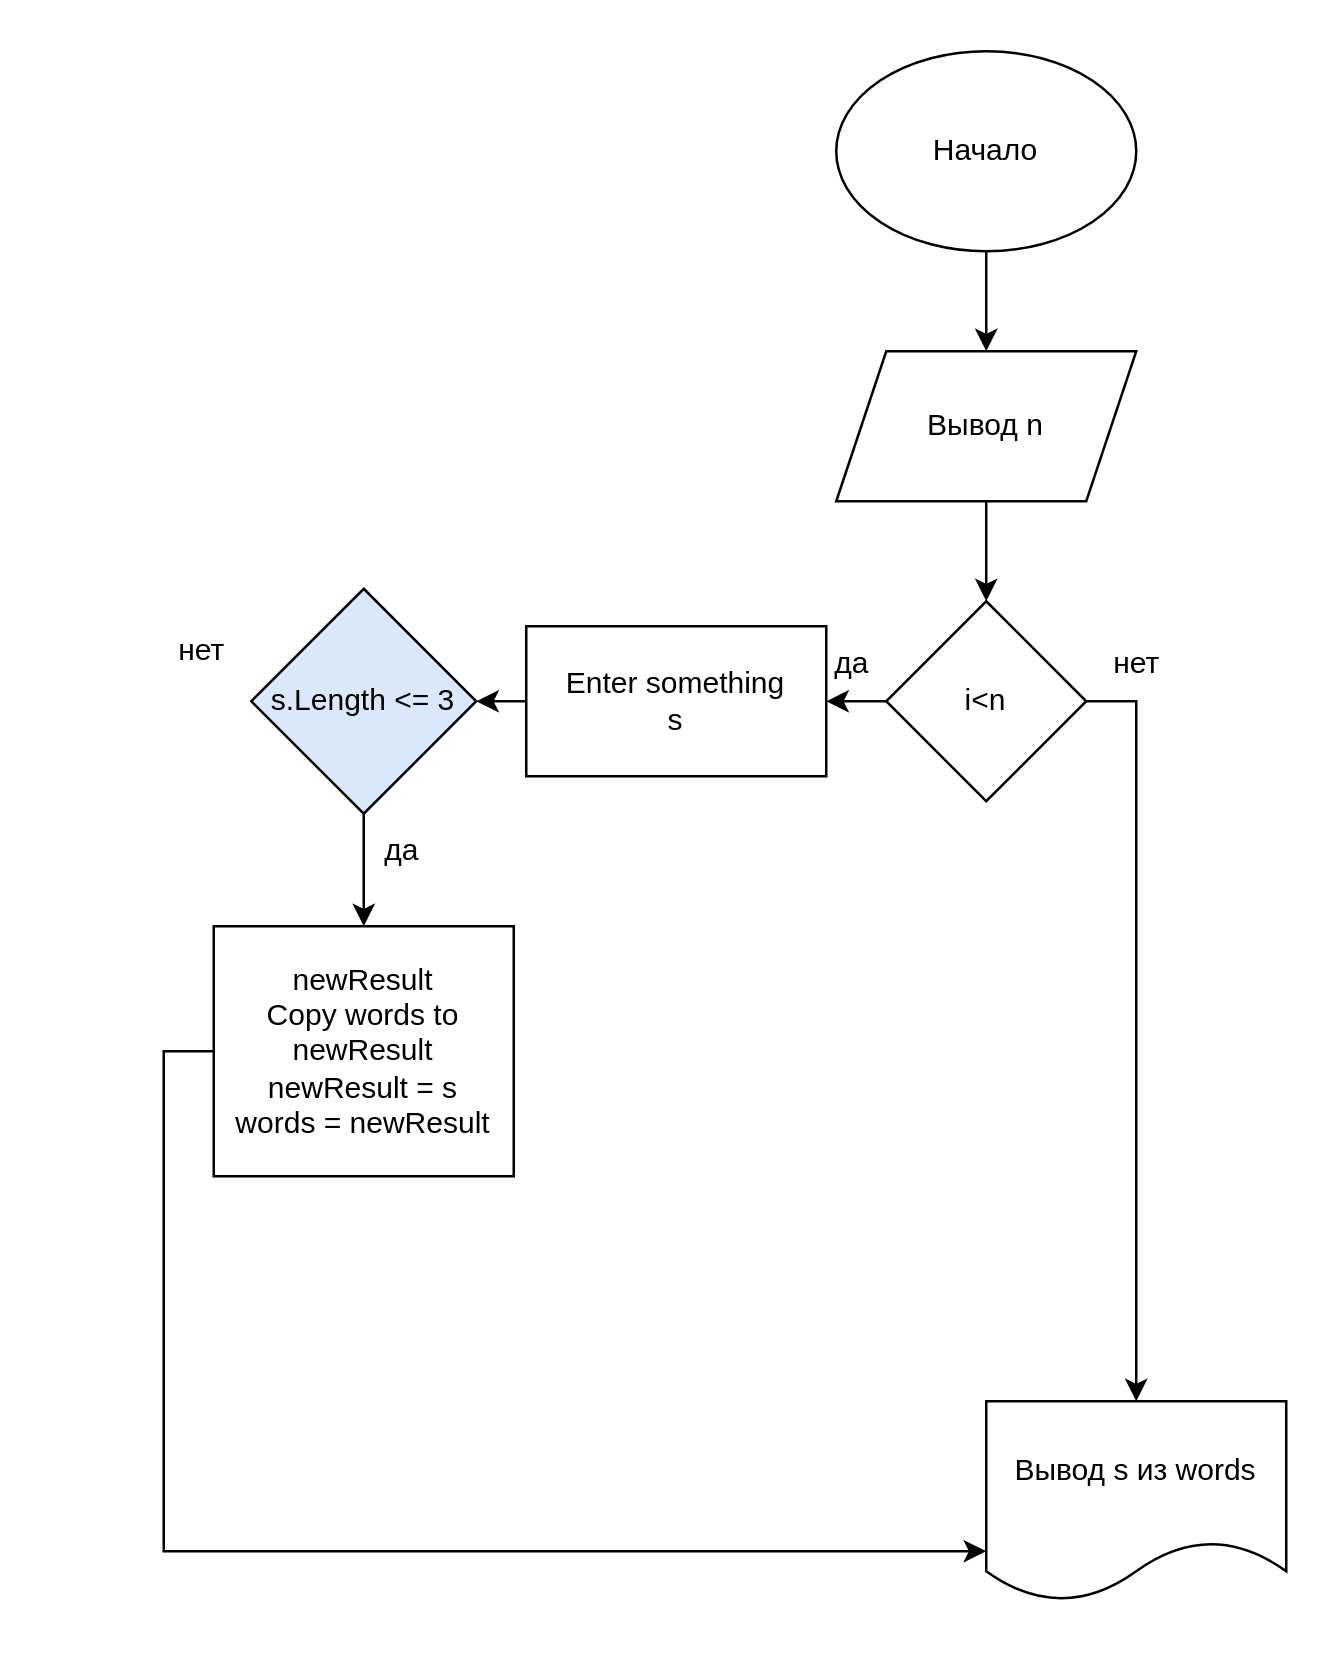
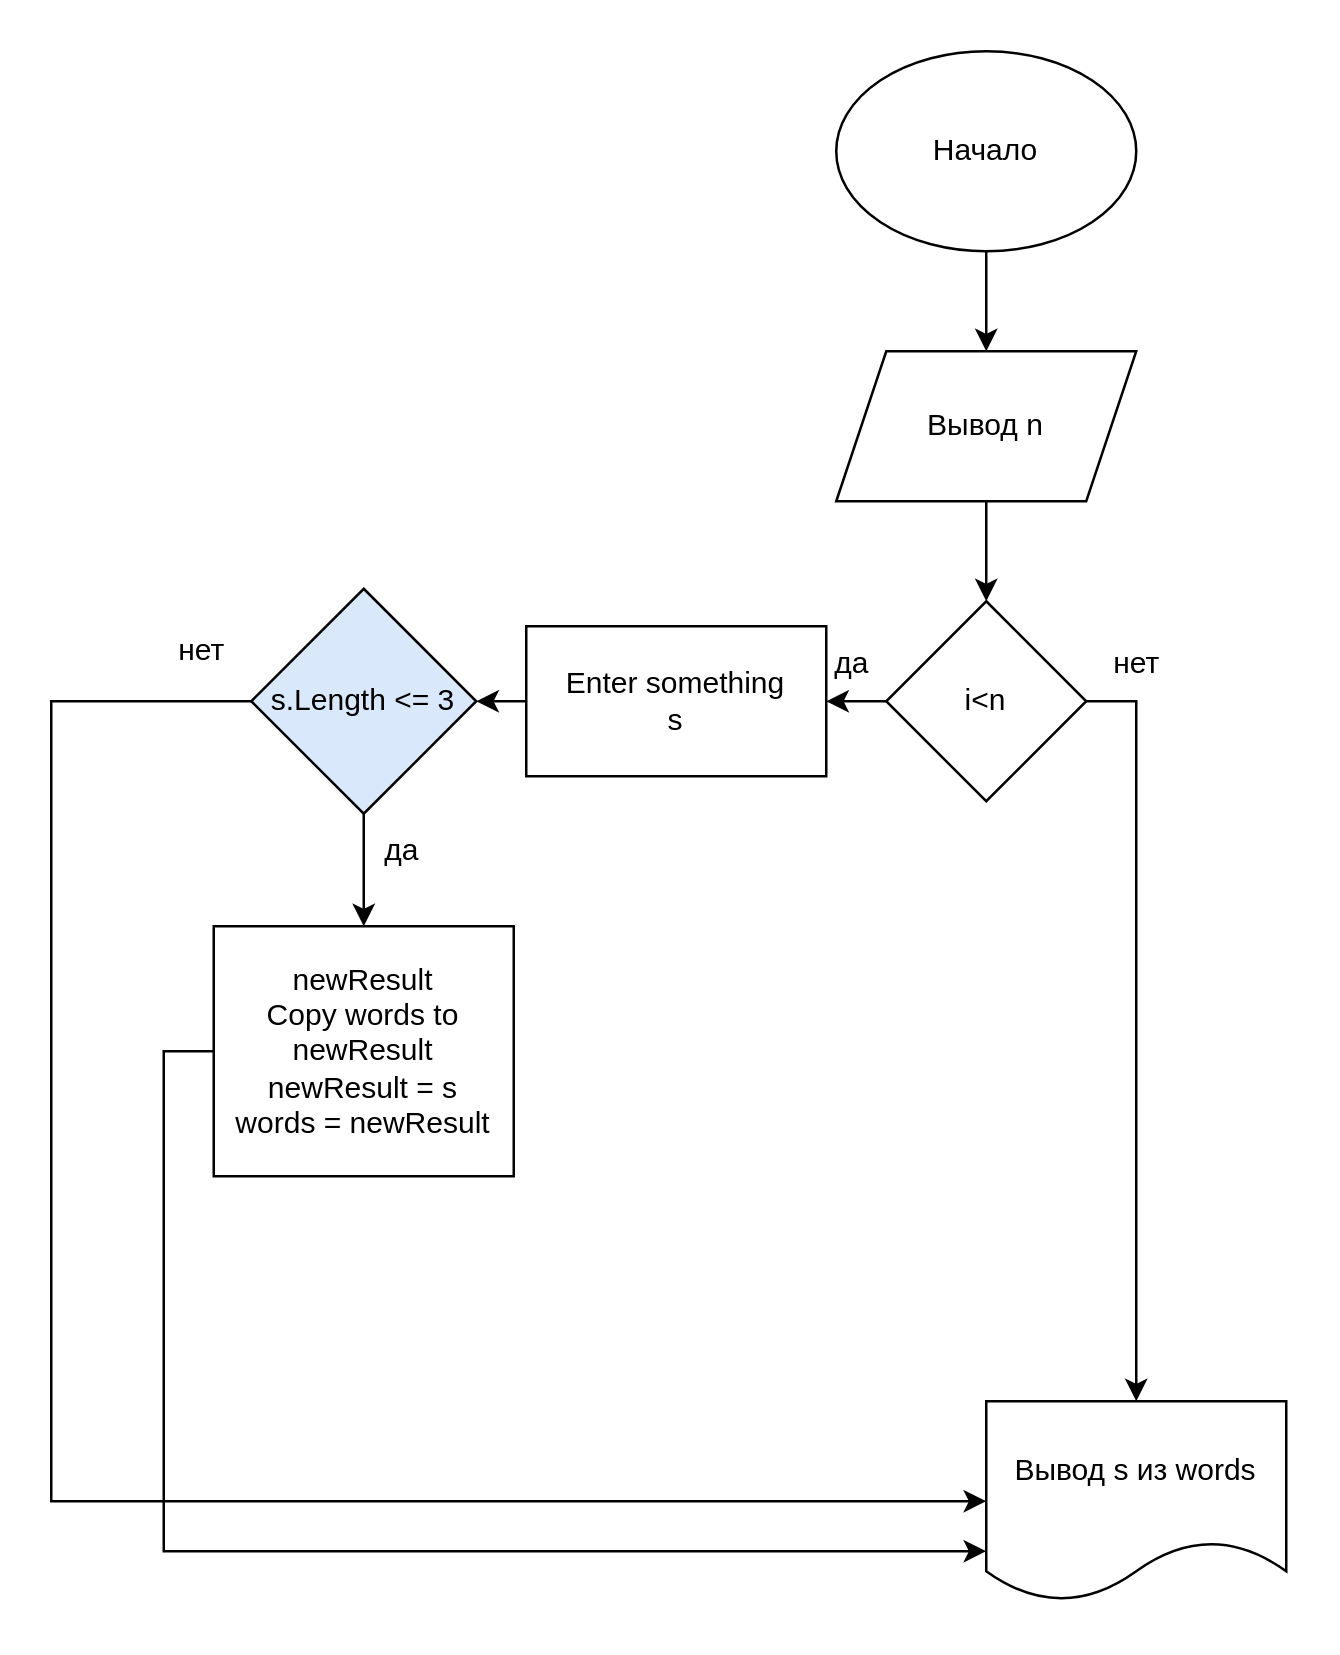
  <mxCell id="0" />
  <mxCell id="1" parent="0" />
  <mxCell id="2" style="edgeStyle=orthogonalEdgeStyle;rounded=0;orthogonalLoop=1;jettySize=auto;html=1;exitX=0.5;exitY=1;exitDx=0;exitDy=0;" edge="1" parent="1" source="3" target="5"><mxGeometry relative="1" as="geometry"><mxPoint x="394" y="140" as="targetPoint" /></mxGeometry></mxCell>
  <mxCell id="3" value="Начало" style="ellipse;whiteSpace=wrap;html=1;" vertex="1" parent="1"><mxGeometry x="334" y="20" width="120" height="80" as="geometry" /></mxCell>
  <mxCell id="4" style="edgeStyle=orthogonalEdgeStyle;rounded=0;orthogonalLoop=1;jettySize=auto;html=1;exitX=0.5;exitY=1;exitDx=0;exitDy=0;" edge="1" parent="1" source="5"><mxGeometry relative="1" as="geometry"><mxPoint x="394" y="240" as="targetPoint" /></mxGeometry></mxCell>
  <mxCell id="5" value="Вывод n" style="shape=parallelogram;perimeter=parallelogramPerimeter;whiteSpace=wrap;html=1;fixedSize=1;" vertex="1" parent="1"><mxGeometry x="334" y="140" width="120" height="60" as="geometry" /></mxCell>
  <mxCell id="6" style="edgeStyle=orthogonalEdgeStyle;rounded=0;orthogonalLoop=1;jettySize=auto;html=1;exitX=0;exitY=0.5;exitDx=0;exitDy=0;" edge="1" parent="1" source="8"><mxGeometry relative="1" as="geometry"><mxPoint x="330" y="280" as="targetPoint" /></mxGeometry></mxCell>
  <mxCell id="7" style="edgeStyle=orthogonalEdgeStyle;rounded=0;orthogonalLoop=1;jettySize=auto;html=1;exitX=1;exitY=0.5;exitDx=0;exitDy=0;" edge="1" parent="1" source="8" target="19"><mxGeometry relative="1" as="geometry"><mxPoint x="510" y="520" as="targetPoint" /></mxGeometry></mxCell>
  <mxCell id="8" value="i&amp;lt;n" style="rhombus;whiteSpace=wrap;html=1;" vertex="1" parent="1"><mxGeometry x="354" y="240" width="80" height="80" as="geometry" /></mxCell>
  <mxCell id="9" style="edgeStyle=orthogonalEdgeStyle;rounded=0;orthogonalLoop=1;jettySize=auto;html=1;exitX=0;exitY=0.5;exitDx=0;exitDy=0;" edge="1" parent="1" source="10"><mxGeometry relative="1" as="geometry"><mxPoint x="190" y="280" as="targetPoint" /></mxGeometry></mxCell>
  <mxCell id="10" value="Enter something&lt;br&gt;s" style="rounded=0;whiteSpace=wrap;html=1;" vertex="1" parent="1"><mxGeometry x="210" y="250" width="120" height="60" as="geometry" /></mxCell>
  <mxCell id="11" value="да" style="text;html=1;align=center;verticalAlign=middle;resizable=0;points=[];autosize=1;strokeColor=none;fillColor=none;" vertex="1" parent="1"><mxGeometry x="320" y="250" width="40" height="30" as="geometry" /></mxCell>
  <mxCell id="12" value="нет" style="text;html=1;align=center;verticalAlign=middle;resizable=0;points=[];autosize=1;strokeColor=none;fillColor=none;" vertex="1" parent="1"><mxGeometry x="434" y="250" width="40" height="30" as="geometry" /></mxCell>
  <mxCell id="13" style="edgeStyle=orthogonalEdgeStyle;rounded=0;orthogonalLoop=1;jettySize=auto;html=1;exitX=0.5;exitY=1;exitDx=0;exitDy=0;" edge="1" parent="1" source="15"><mxGeometry relative="1" as="geometry"><mxPoint x="145" y="370" as="targetPoint" /></mxGeometry></mxCell>
+ <mxCell id="14" style="edgeStyle=orthogonalEdgeStyle;rounded=0;orthogonalLoop=1;jettySize=auto;html=1;exitX=0;exitY=0.5;exitDx=0;exitDy=0;entryX=0;entryY=0.5;entryDx=0;entryDy=0;" edge="1" parent="1" source="15" target="19"><mxGeometry relative="1" as="geometry"><Array as="points"><mxPoint x="20" y="280" /><mxPoint x="20" y="600" /></Array></mxGeometry></mxCell>
  <mxCell id="15" value="s.Length &amp;lt;= 3" style="rhombus;whiteSpace=wrap;html=1;fillColor=#dae8fc;" vertex="1" parent="1"><mxGeometry x="100" y="235" width="90" height="90" as="geometry" /></mxCell>
  <mxCell id="16" value="да" style="text;html=1;align=center;verticalAlign=middle;resizable=0;points=[];autosize=1;strokeColor=none;fillColor=none;" vertex="1" parent="1"><mxGeometry x="140" y="325" width="40" height="30" as="geometry" /></mxCell>
  <mxCell id="17" style="edgeStyle=orthogonalEdgeStyle;rounded=0;orthogonalLoop=1;jettySize=auto;html=1;exitX=0;exitY=0.5;exitDx=0;exitDy=0;entryX=0;entryY=0.75;entryDx=0;entryDy=0;" edge="1" parent="1" source="18" target="19"><mxGeometry relative="1" as="geometry" /></mxCell>
  <mxCell id="18" value="newResult&lt;br&gt;Copy words to newResult&lt;br&gt;newResult = s&lt;br&gt;words = newResult" style="rounded=0;whiteSpace=wrap;html=1;" vertex="1" parent="1"><mxGeometry x="85" y="370" width="120" height="100" as="geometry" /></mxCell>
  <mxCell id="19" value="Вывод s из words" style="shape=document;whiteSpace=wrap;html=1;boundedLbl=1;" vertex="1" parent="1"><mxGeometry x="394" y="560" width="120" height="80" as="geometry" /></mxCell>
  <mxCell id="20" value="нет" style="text;html=1;align=center;verticalAlign=middle;resizable=0;points=[];autosize=1;strokeColor=none;fillColor=none;" vertex="1" parent="1"><mxGeometry x="60" y="245" width="40" height="30" as="geometry" /></mxCell>
